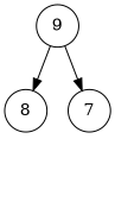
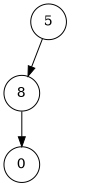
  digraph {
    node [shape=circle]
    n1 [label=8]
-   5 [label=9]
-   7
+   5
+   0
+   n1 -> 0
    5 -> n1
-   5 -> 7
  }
